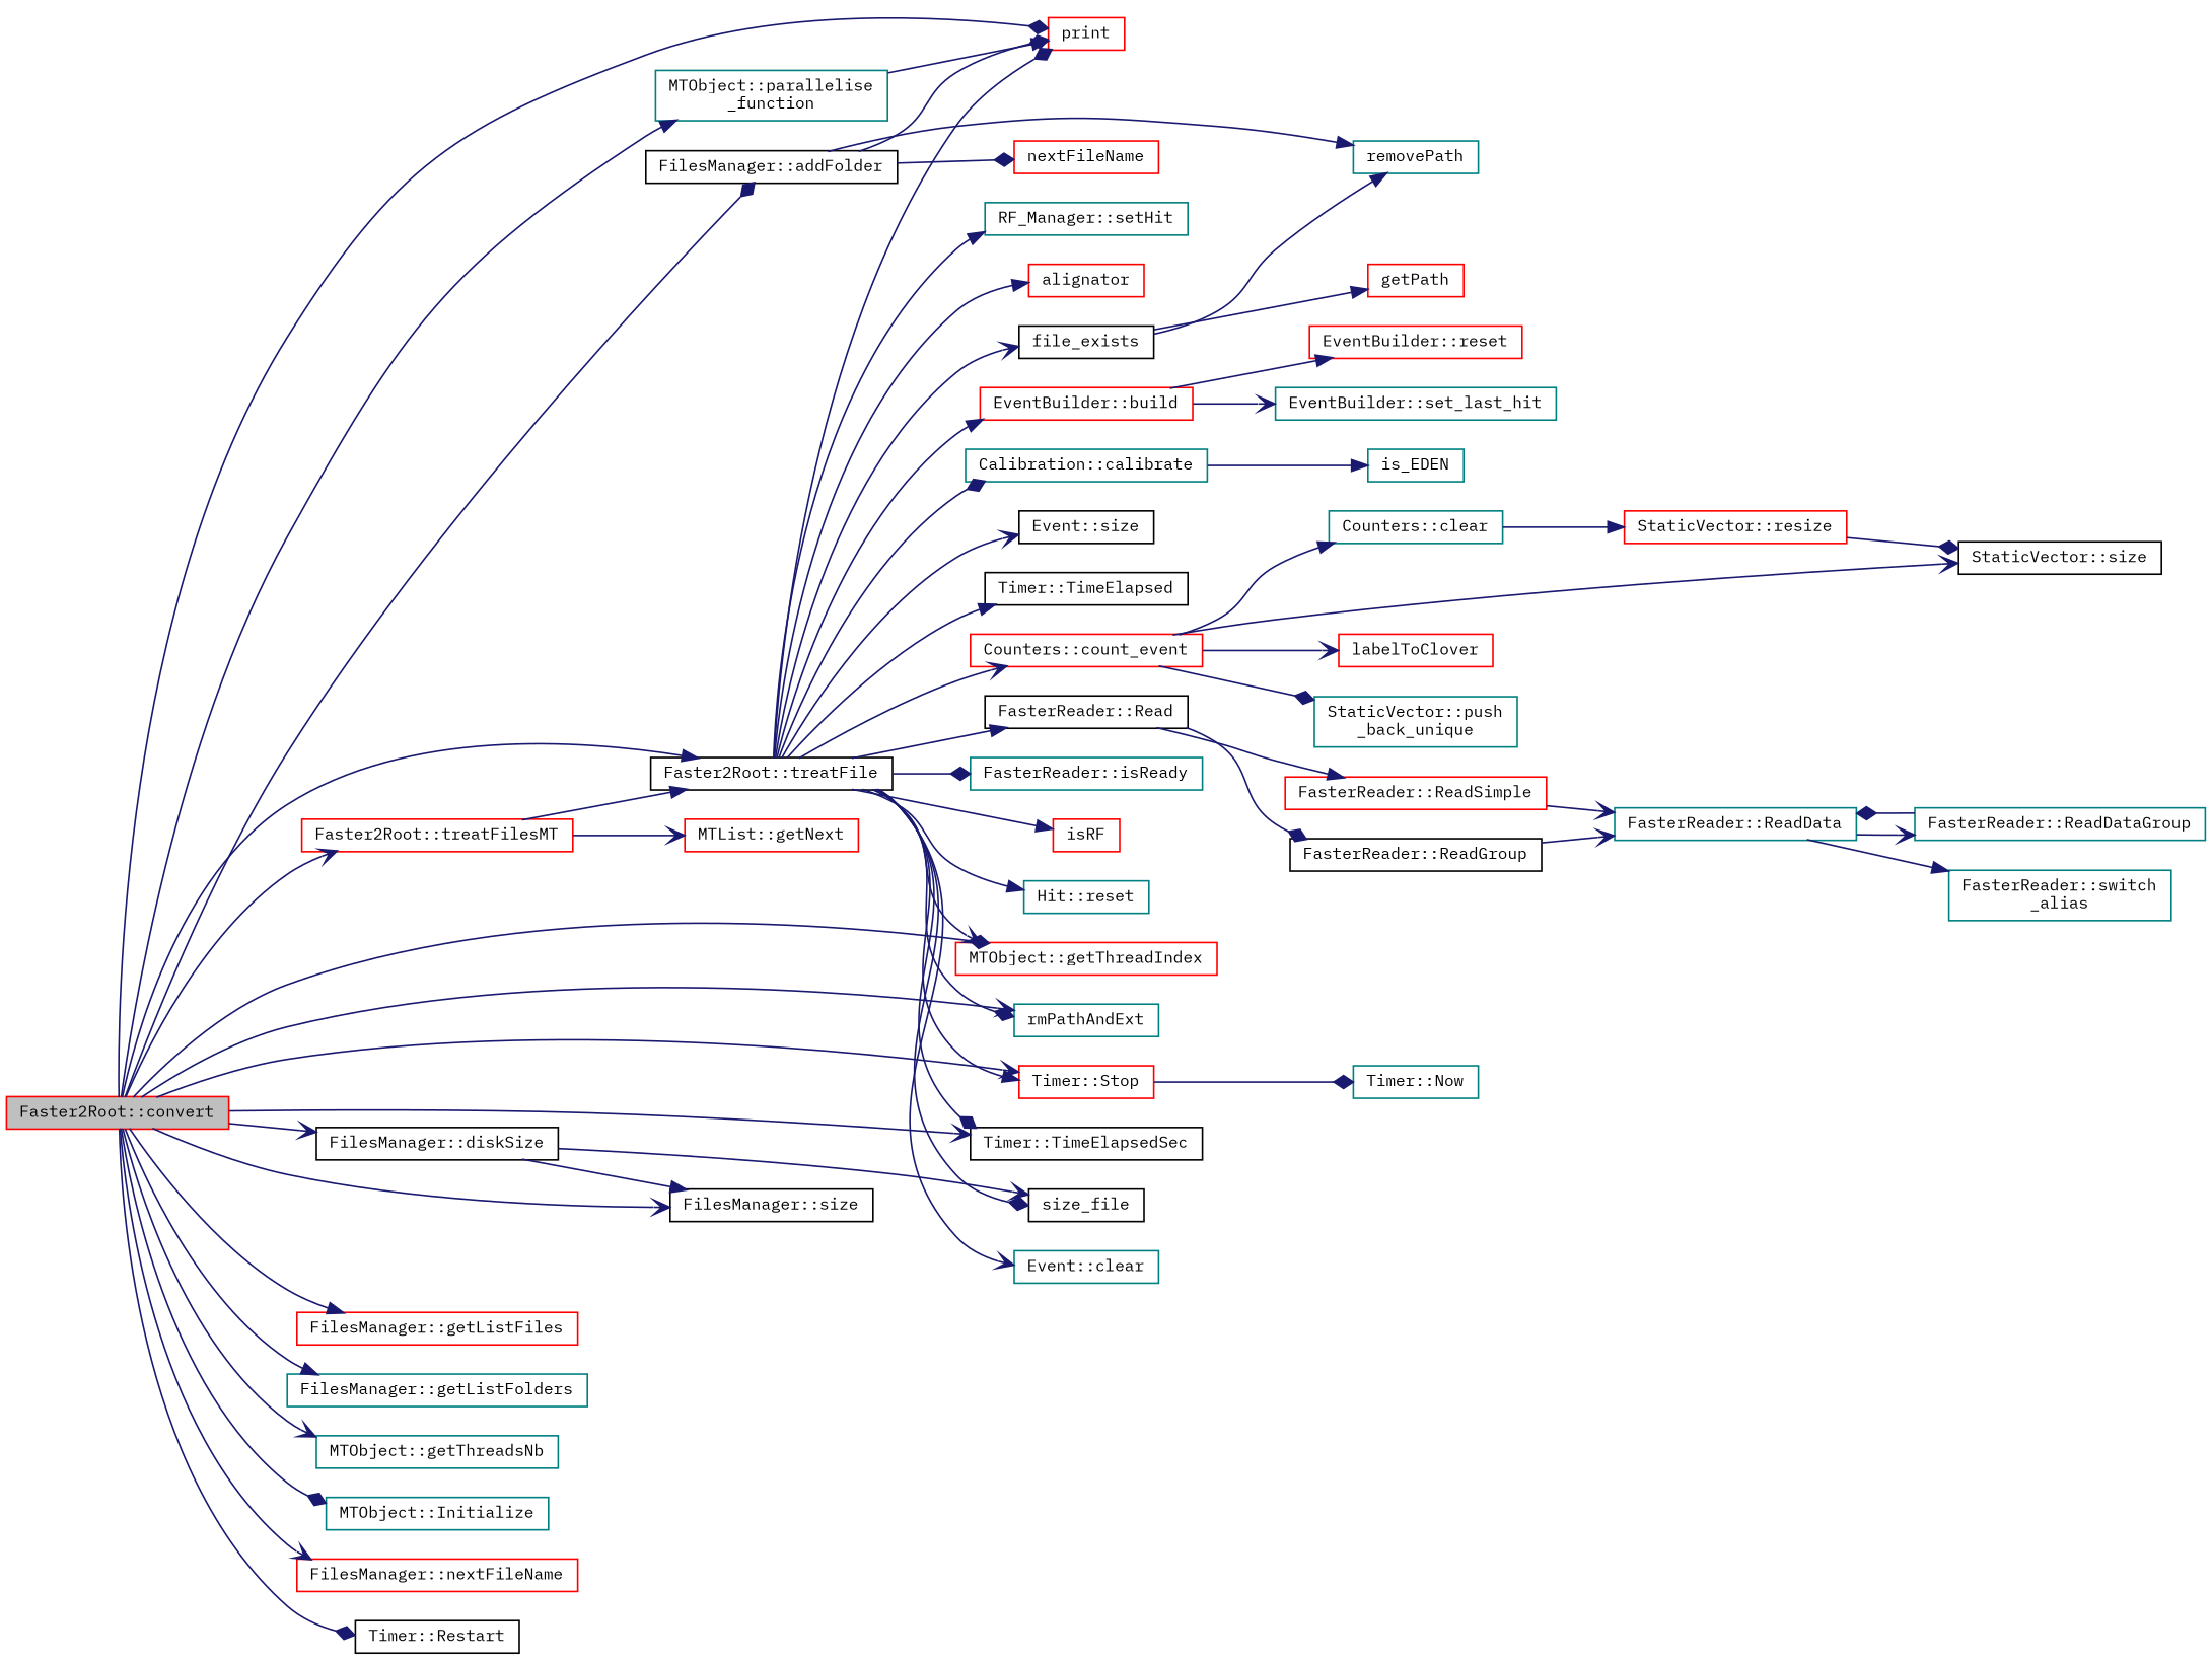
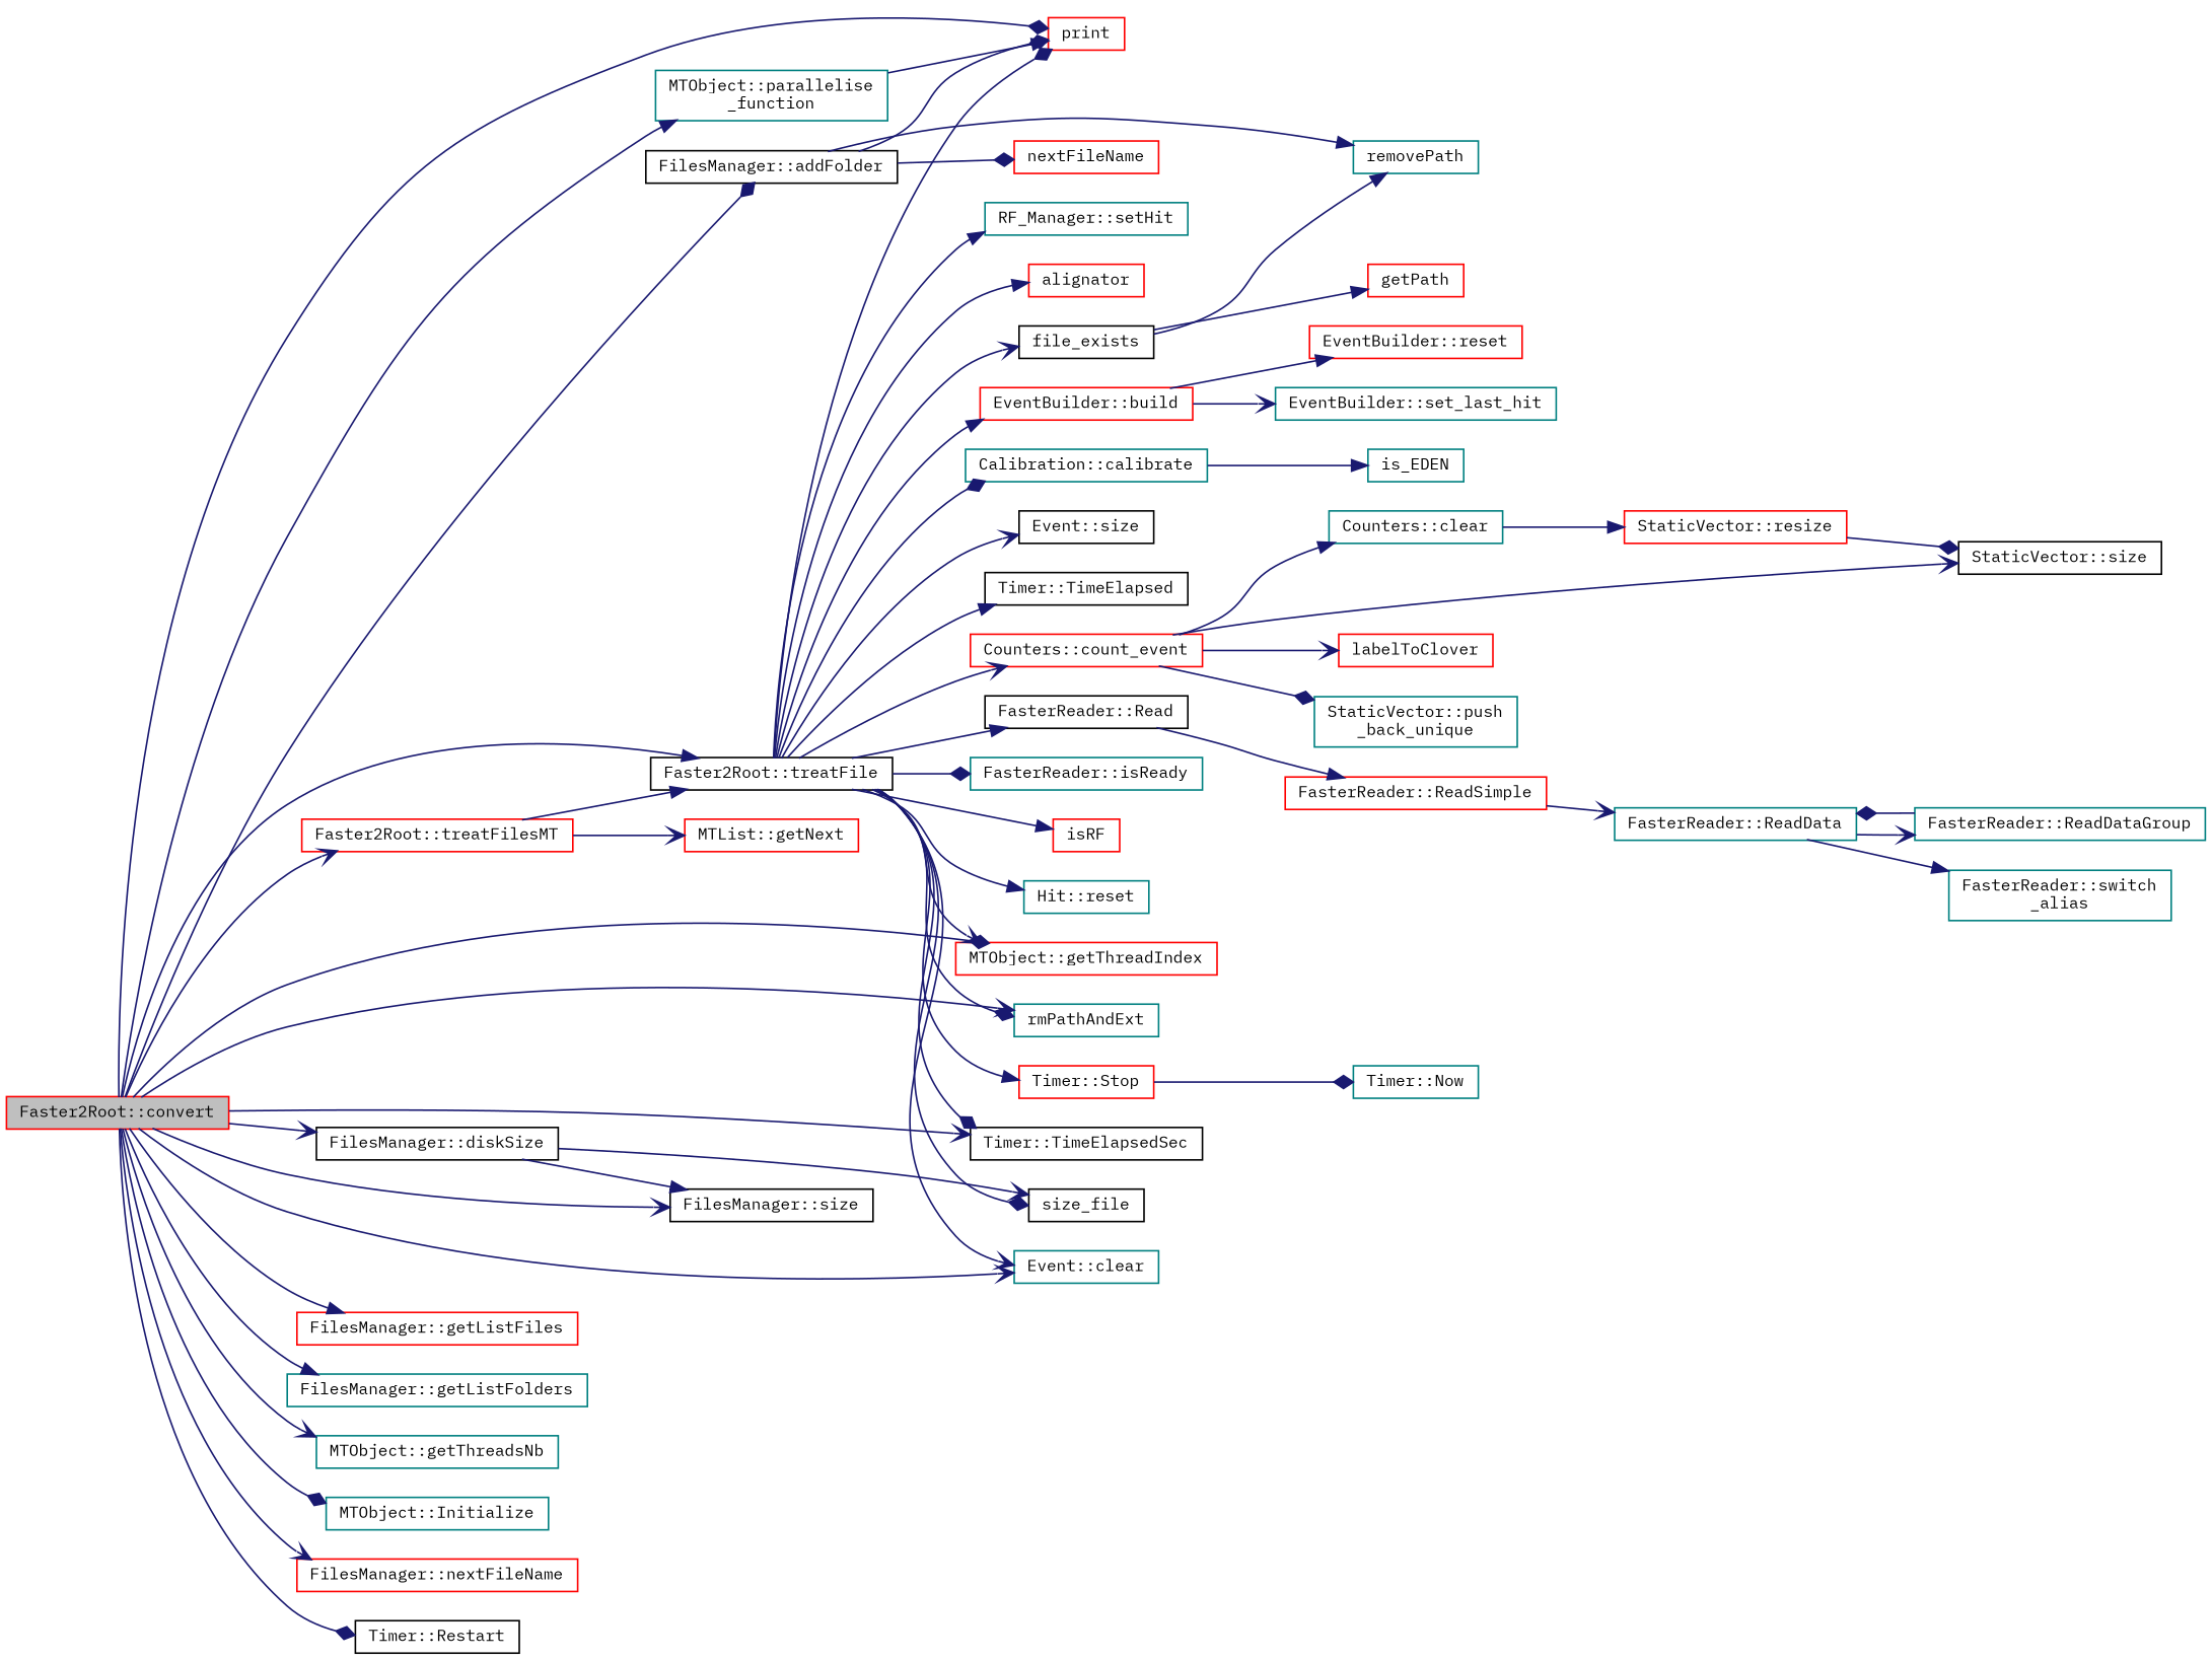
  digraph {
    fontname="IBM Plex Mono"
    rankdir=LR
    node [color=teal fillcolor=white fontname="IBM Plex Mono" fontsize=10 shape=record style=filled]
    edge [arrowhead=normal color=midnightblue fontname="IBM Plex Mono" fontsize=10 labelfontname=Helvetica labelfontsize=10 style=solid]
    n1 [color=red fillcolor=grey75 fontcolor=black height=0.2 label="Faster2Root::convert" width=0.4]
    n2 [color=black height=0.2 label="FilesManager::addFolder" width=0.4]
    n3 [color=red height=0.2 label=print width=0.4]
    n4 [color=black height=0.2 label="FilesManager::diskSize" width=0.4]
    n5 [color=black height=0.2 label="FilesManager::size" width=0.4]
    n6 [color=red height=0.2 label="FilesManager::getListFiles" width=0.4]
    n7 [height=0.2 label="FilesManager::getListFolders" width=0.4]
    n8 [color=red height=0.2 label="MTObject::getThreadIndex" width=0.4]
    n9 [height=0.2 label="MTObject::getThreadsNb" width=0.4]
    n10 [height=0.2 label="MTObject::Initialize" width=0.4]
    n11 [color=red height=0.2 label="FilesManager::nextFileName" width=0.4]
    n12 [height=0.2 label="MTObject::parallelise\l_function" width=0.4]
    n13 [color=black height=0.2 label="Timer::Restart" width=0.4]
    n14 [height=0.2 label=rmPathAndExt width=0.4]
    n15 [color=red height=0.2 label="Timer::Stop" width=0.4]
    n16 [color=black height=0.2 label="Timer::TimeElapsedSec" width=0.4]
    n17 [color=black height=0.2 label="Faster2Root::treatFile" width=0.4]
    n18 [color=red height=0.2 label="Faster2Root::treatFilesMT" width=0.4]
    n19 [color=red height=0.2 label=nextFileName width=0.4]
    n20 [height=0.2 label=removePath width=0.4]
    n21 [color=black height=0.2 label=size_file width=0.4]
    n22 [height=0.2 label="Timer::Now" width=0.4]
    n23 [color=red height=0.2 label=alignator width=0.4]
    n24 [color=red height=0.2 label="EventBuilder::build" width=0.4]
    n25 [height=0.2 label="Calibration::calibrate" width=0.4]
    n26 [height=0.2 label="Event::clear" width=0.4]
    n27 [color=red height=0.2 label="Counters::count_event" width=0.4]
    n28 [color=black height=0.2 label=file_exists width=0.4]
    n29 [height=0.2 label="FasterReader::isReady" width=0.4]
    n30 [color=red height=0.2 label=isRF width=0.4]
    n31 [color=black height=0.2 label="FasterReader::Read" width=0.4]
    n32 [height=0.2 label="Hit::reset" width=0.4]
    n33 [height=0.2 label="RF_Manager::setHit" width=0.4]
    n34 [color=black height=0.2 label="Event::size" width=0.4]
    n35 [color=black height=0.2 label="Timer::TimeElapsed" width=0.4]
    n36 [color=red height=0.2 label="MTList::getNext" width=0.4]
    n37 [color=red height=0.2 label="EventBuilder::reset" width=0.4]
    n38 [height=0.2 label="EventBuilder::set_last_hit" width=0.4]
    n39 [height=0.2 label=is_EDEN width=0.4]
    n40 [height=0.2 label="Counters::clear" width=0.4]
    n41 [color=black height=0.2 label="StaticVector::size" width=0.4]
    n42 [color=red height=0.2 label=labelToClover width=0.4]
    n43 [height=0.2 label="StaticVector::push\l_back_unique" width=0.4]
    n44 [color=red height=0.2 label=getPath width=0.4]
-   n45 [color=black height=0.2 label="FasterReader::ReadGroup" width=0.4]
    n46 [color=red height=0.2 label="FasterReader::ReadSimple" width=0.4]
    n47 [color=red height=0.2 label="StaticVector::resize" width=0.4]
    n48 [height=0.2 label="FasterReader::ReadData" width=0.4]
    n49 [height=0.2 label="FasterReader::ReadDataGroup" width=0.4]
    n50 [height=0.2 label="FasterReader::switch\l_alias" width=0.4]
    n1 -> n2 [arrowhead=diamond]
    n1 -> n3 [arrowhead=diamond]
    n1 -> n4 [arrowhead=vee]
    n1 -> n5 [arrowhead=vee]
    n1 -> n6
    n1 -> n7
    n1 -> n8 [arrowhead=diamond]
    n1 -> n9 [arrowhead=vee]
    n1 -> n10 [arrowhead=diamond]
    n1 -> n11 [arrowhead=vee]
    n1 -> n12
    n1 -> n13 [arrowhead=diamond]
    n1 -> n14 [arrowhead=vee]
-   n1 -> n15 [arrowhead=vee]
+   n1 -> n26 [arrowhead=vee]
    n1 -> n16 [arrowhead=vee]
    n1 -> n17
    n1 -> n18 [arrowhead=vee]
    n2 -> n3 [arrowhead=diamond]
    n2 -> n19 [arrowhead=diamond]
    n2 -> n20
    n4 -> n5
    n4 -> n21 [arrowhead=vee]
    n12 -> n3
    n15 -> n22 [arrowhead=diamond]
    n17 -> n3 [arrowhead=diamond]
    n17 -> n8 [arrowhead=vee]
    n17 -> n14 [arrowhead=diamond]
    n17 -> n15
    n17 -> n16 [arrowhead=diamond]
    n17 -> n21 [arrowhead=diamond]
    n17 -> n23
    n17 -> n24
    n17 -> n25 [arrowhead=diamond]
    n17 -> n26 [arrowhead=vee]
    n17 -> n27 [arrowhead=vee]
    n17 -> n28 [arrowhead=vee]
    n17 -> n29 [arrowhead=diamond]
    n17 -> n30
    n17 -> n31
    n17 -> n32
    n17 -> n33
    n17 -> n34 [arrowhead=vee]
    n17 -> n35
    n18 -> n17
    n18 -> n36 [arrowhead=vee]
    n24 -> n37
    n24 -> n38 [arrowhead=vee]
    n25 -> n39
    n27 -> n40
    n27 -> n41 [arrowhead=vee]
    n27 -> n42 [arrowhead=vee]
    n27 -> n43 [arrowhead=diamond]
    n28 -> n20
    n28 -> n44
-   n31 -> n45 [arrowhead=diamond]
    n31 -> n46
    n40 -> n47
-   n45 -> n48 [arrowhead=vee]
    n46 -> n48 [arrowhead=vee]
    n47 -> n41 [arrowhead=diamond]
    n48 -> n49 [arrowhead=vee]
    n48 -> n50
    n49 -> n48 [arrowhead=diamond]
  }
